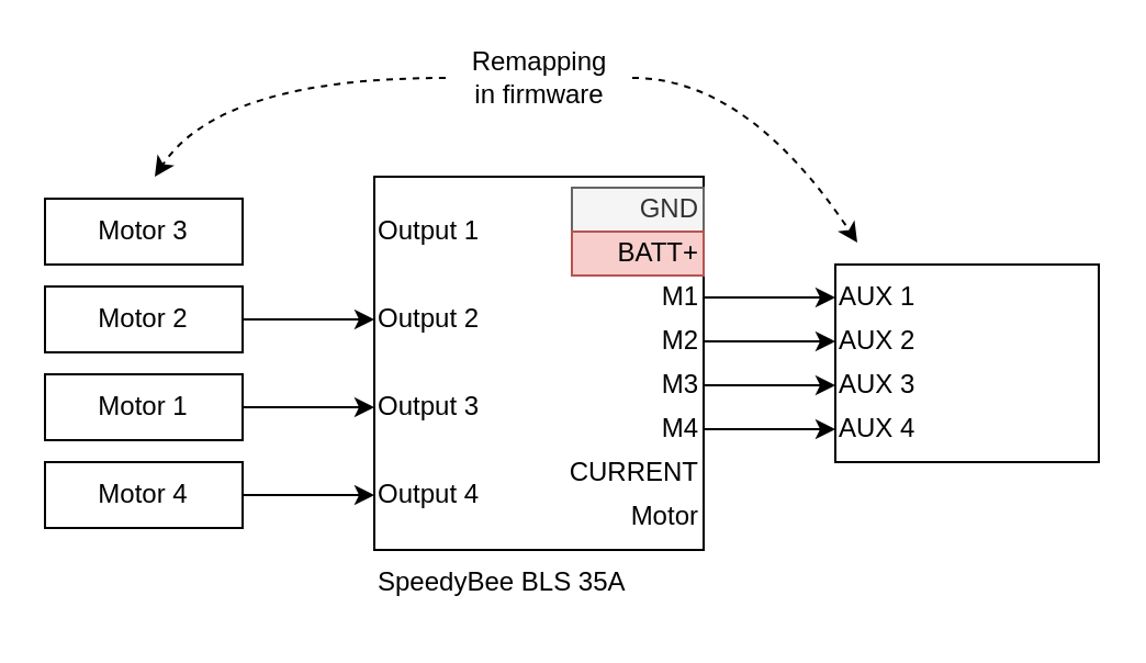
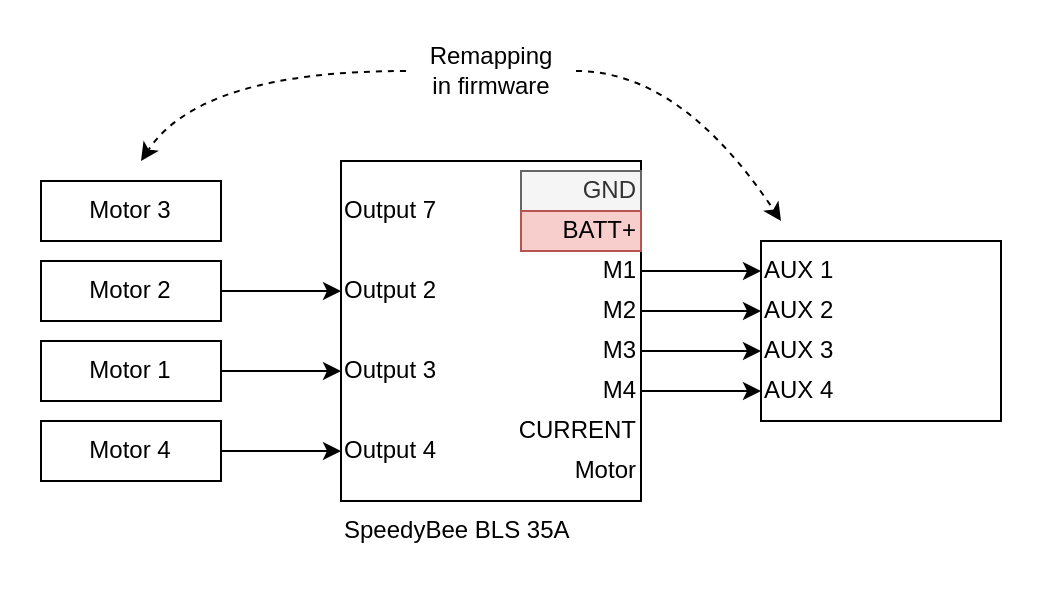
  <mxCell id="0" />
  <mxCell id="1" parent="0" />
  <mxCell id="2" value="Motor 3" style="rounded=0;whiteSpace=wrap;html=1;" vertex="1" parent="1"><mxGeometry x="20" y="90" width="90" height="30" as="geometry" /></mxCell>
  <mxCell id="3" value="" style="rounded=0;whiteSpace=wrap;html=1;" vertex="1" parent="1"><mxGeometry x="170" y="80" width="150" height="170" as="geometry" /></mxCell>
- <mxCell id="4" value="Output 1" style="text;html=1;strokeColor=none;fillColor=none;align=left;verticalAlign=middle;whiteSpace=wrap;rounded=0;" vertex="1" parent="1"><mxGeometry x="170" y="95" width="70" height="20" as="geometry" /></mxCell>
+ <mxCell id="4" value="Output 7" style="text;html=1;strokeColor=none;fillColor=none;align=left;verticalAlign=middle;whiteSpace=wrap;rounded=0;" vertex="1" parent="1"><mxGeometry x="170" y="95" width="70" height="20" as="geometry" /></mxCell>
  <mxCell id="5" style="rounded=0;orthogonalLoop=1;jettySize=auto;html=1;exitX=1;exitY=0.5;exitDx=0;exitDy=0;entryX=0;entryY=0.5;entryDx=0;entryDy=0;" edge="1" parent="1" source="6" target="7"><mxGeometry relative="1" as="geometry"><mxPoint x="270" y="210" as="targetPoint" /></mxGeometry></mxCell>
  <mxCell id="6" value="Motor 2" style="rounded=0;whiteSpace=wrap;html=1;" vertex="1" parent="1"><mxGeometry x="20" y="130" width="90" height="30" as="geometry" /></mxCell>
  <mxCell id="7" value="Output 2" style="text;html=1;strokeColor=none;fillColor=none;align=left;verticalAlign=middle;whiteSpace=wrap;rounded=0;" vertex="1" parent="1"><mxGeometry x="170" y="135" width="70" height="20" as="geometry" /></mxCell>
  <mxCell id="8" style="rounded=0;orthogonalLoop=1;jettySize=auto;html=1;exitX=1;exitY=0.5;exitDx=0;exitDy=0;entryX=0;entryY=0.5;entryDx=0;entryDy=0;" edge="1" parent="1" source="9" target="10"><mxGeometry relative="1" as="geometry" /></mxCell>
  <mxCell id="9" value="Motor 1" style="rounded=0;whiteSpace=wrap;html=1;" vertex="1" parent="1"><mxGeometry x="20" y="170" width="90" height="30" as="geometry" /></mxCell>
  <mxCell id="10" value="Output 3" style="text;html=1;strokeColor=none;fillColor=none;align=left;verticalAlign=middle;whiteSpace=wrap;rounded=0;" vertex="1" parent="1"><mxGeometry x="170" y="175" width="70" height="20" as="geometry" /></mxCell>
  <mxCell id="11" style="rounded=0;orthogonalLoop=1;jettySize=auto;html=1;exitX=1;exitY=0.5;exitDx=0;exitDy=0;entryX=0;entryY=0.5;entryDx=0;entryDy=0;" edge="1" parent="1" source="12" target="13"><mxGeometry relative="1" as="geometry" /></mxCell>
  <mxCell id="12" value="Motor 4" style="rounded=0;whiteSpace=wrap;html=1;" vertex="1" parent="1"><mxGeometry x="20" y="210" width="90" height="30" as="geometry" /></mxCell>
  <mxCell id="13" value="Output 4" style="text;html=1;strokeColor=none;fillColor=none;align=left;verticalAlign=middle;whiteSpace=wrap;rounded=0;" vertex="1" parent="1"><mxGeometry x="170" y="215" width="70" height="20" as="geometry" /></mxCell>
  <mxCell id="14" value="GND" style="text;html=1;strokeColor=#666666;fillColor=#f5f5f5;align=right;verticalAlign=middle;whiteSpace=wrap;rounded=0;fontColor=#333333;" vertex="1" parent="1"><mxGeometry x="260" y="85" width="60" height="20" as="geometry" /></mxCell>
  <mxCell id="15" value="BATT+" style="text;html=1;strokeColor=#b85450;fillColor=#f8cecc;align=right;verticalAlign=middle;whiteSpace=wrap;rounded=0;" vertex="1" parent="1"><mxGeometry x="260" y="105" width="60" height="20" as="geometry" /></mxCell>
  <mxCell id="16" style="rounded=0;orthogonalLoop=1;jettySize=auto;html=1;exitX=1;exitY=0.5;exitDx=0;exitDy=0;entryX=0;entryY=0.5;entryDx=0;entryDy=0;" edge="1" parent="1" source="17" target="28"><mxGeometry relative="1" as="geometry" /></mxCell>
  <mxCell id="17" value="M1" style="text;html=1;strokeColor=none;fillColor=none;align=right;verticalAlign=middle;whiteSpace=wrap;rounded=0;" vertex="1" parent="1"><mxGeometry x="260" y="125" width="60" height="20" as="geometry" /></mxCell>
  <mxCell id="18" style="rounded=0;orthogonalLoop=1;jettySize=auto;html=1;exitX=1;exitY=0.5;exitDx=0;exitDy=0;entryX=0;entryY=0.5;entryDx=0;entryDy=0;" edge="1" parent="1" source="19" target="29"><mxGeometry relative="1" as="geometry" /></mxCell>
  <mxCell id="19" value="M2" style="text;html=1;strokeColor=none;fillColor=none;align=right;verticalAlign=middle;whiteSpace=wrap;rounded=0;" vertex="1" parent="1"><mxGeometry x="260" y="145" width="60" height="20" as="geometry" /></mxCell>
  <mxCell id="20" style="rounded=0;orthogonalLoop=1;jettySize=auto;html=1;exitX=1;exitY=0.5;exitDx=0;exitDy=0;entryX=0;entryY=0.5;entryDx=0;entryDy=0;" edge="1" parent="1" source="21" target="30"><mxGeometry relative="1" as="geometry" /></mxCell>
  <mxCell id="21" value="M3" style="text;html=1;strokeColor=none;fillColor=none;align=right;verticalAlign=middle;whiteSpace=wrap;rounded=0;" vertex="1" parent="1"><mxGeometry x="260" y="165" width="60" height="20" as="geometry" /></mxCell>
  <mxCell id="22" style="rounded=0;orthogonalLoop=1;jettySize=auto;html=1;exitX=1;exitY=0.5;exitDx=0;exitDy=0;entryX=0;entryY=0.5;entryDx=0;entryDy=0;" edge="1" parent="1" source="23" target="31"><mxGeometry relative="1" as="geometry" /></mxCell>
  <mxCell id="23" value="M4" style="text;html=1;strokeColor=none;fillColor=none;align=right;verticalAlign=middle;whiteSpace=wrap;rounded=0;" vertex="1" parent="1"><mxGeometry x="260" y="185" width="60" height="20" as="geometry" /></mxCell>
  <mxCell id="24" value="CURRENT" style="text;html=1;strokeColor=none;fillColor=none;align=right;verticalAlign=middle;whiteSpace=wrap;rounded=0;" vertex="1" parent="1"><mxGeometry x="260" y="205" width="60" height="20" as="geometry" /></mxCell>
  <mxCell id="25" value="Motor" style="text;html=1;strokeColor=none;fillColor=none;align=right;verticalAlign=middle;whiteSpace=wrap;rounded=0;" vertex="1" parent="1"><mxGeometry x="260" y="225" width="60" height="20" as="geometry" /></mxCell>
  <mxCell id="26" value="SpeedyBee BLS 35A" style="text;html=1;strokeColor=none;fillColor=none;align=left;verticalAlign=middle;whiteSpace=wrap;rounded=0;" vertex="1" parent="1"><mxGeometry x="170" y="250" width="130" height="30" as="geometry" /></mxCell>
  <mxCell id="27" value="" style="rounded=0;whiteSpace=wrap;html=1;" vertex="1" parent="1"><mxGeometry x="380" y="120" width="120" height="90" as="geometry" /></mxCell>
  <mxCell id="28" value="AUX 1" style="text;html=1;strokeColor=none;fillColor=none;align=left;verticalAlign=middle;whiteSpace=wrap;rounded=0;" vertex="1" parent="1"><mxGeometry x="380" y="125" width="60" height="20" as="geometry" /></mxCell>
  <mxCell id="29" value="AUX 2" style="text;html=1;strokeColor=none;fillColor=none;align=left;verticalAlign=middle;whiteSpace=wrap;rounded=0;" vertex="1" parent="1"><mxGeometry x="380" y="145" width="60" height="20" as="geometry" /></mxCell>
  <mxCell id="30" value="AUX 3" style="text;html=1;strokeColor=none;fillColor=none;align=left;verticalAlign=middle;whiteSpace=wrap;rounded=0;" vertex="1" parent="1"><mxGeometry x="380" y="165" width="60" height="20" as="geometry" /></mxCell>
  <mxCell id="31" value="AUX 4" style="text;html=1;strokeColor=none;fillColor=none;align=left;verticalAlign=middle;whiteSpace=wrap;rounded=0;" vertex="1" parent="1"><mxGeometry x="380" y="185" width="60" height="20" as="geometry" /></mxCell>
  <mxCell id="32" value="Remapping&lt;br&gt;in firmware" style="text;html=1;strokeColor=none;fillColor=none;align=center;verticalAlign=middle;whiteSpace=wrap;rounded=0;" vertex="1" parent="1"><mxGeometry x="202.5" y="20" width="85" height="30" as="geometry" /></mxCell>
  <mxCell id="33" value="" style="curved=1;endArrow=classic;html=1;rounded=0;exitX=0;exitY=0.5;exitDx=0;exitDy=0;dashed=1;" edge="1" parent="1" source="32"><mxGeometry width="50" height="50" relative="1" as="geometry"><mxPoint x="100" y="20" as="sourcePoint" /><mxPoint x="70" y="80" as="targetPoint" /><Array as="points"><mxPoint x="100" y="35" /></Array></mxGeometry></mxCell>
  <mxCell id="34" value="" style="curved=1;endArrow=classic;html=1;rounded=0;dashed=1;exitX=1;exitY=0.5;exitDx=0;exitDy=0;" edge="1" parent="1" source="32"><mxGeometry width="50" height="50" relative="1" as="geometry"><mxPoint x="300" y="40" as="sourcePoint" /><mxPoint x="390" y="110" as="targetPoint" /><Array as="points"><mxPoint x="340" y="35" /></Array></mxGeometry></mxCell>
